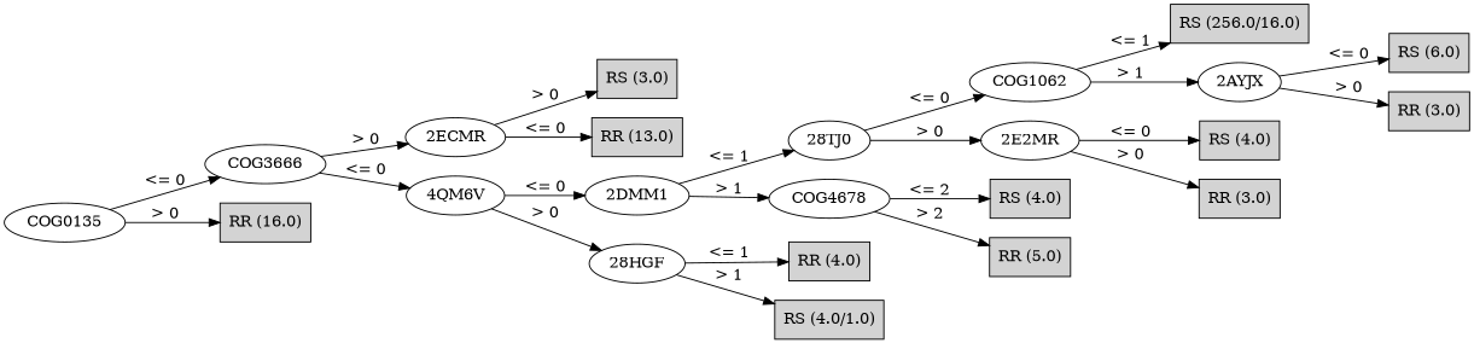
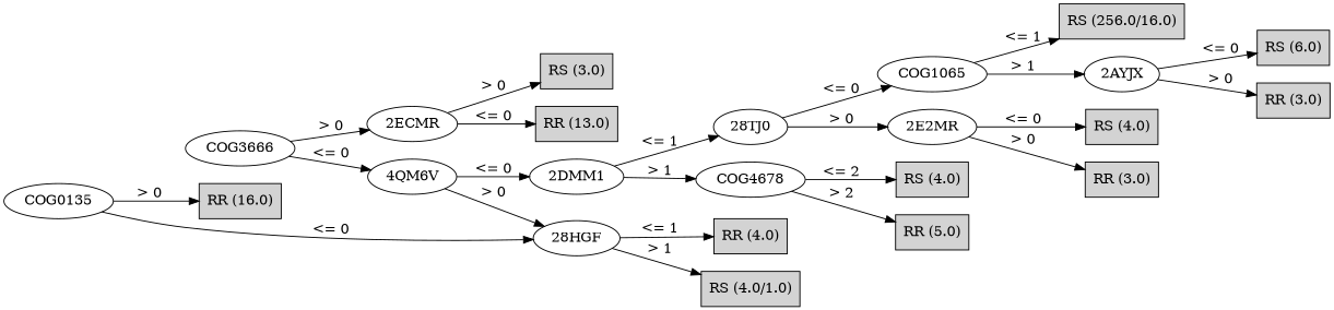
  digraph {
    rankdir=LR
    node [shape=box style=filled]
    n1 [label=COG0135 shape="" style=""]
    n2 [label=COG3666 shape="" style=""]
    n3 [label="RR (16.0)"]
    n4 [label="4QM6V" shape="" style=""]
    n5 [label="2ECMR" shape="" style=""]
    n6 [label="2DMM1" shape="" style=""]
    n7 [label="28HGF" shape="" style=""]
    n8 [label="RR (13.0)"]
    n9 [label="RS (3.0)"]
    n10 [label="28TJ0" shape="" style=""]
    n11 [label=COG4678 shape="" style=""]
    n12 [label="RR (4.0)"]
    n13 [label="RS (4.0/1.0)"]
-   n14 [label=COG1062 shape="" style=""]
+   n14 [label=COG1065 shape="" style=""]
    n15 [label="2E2MR" shape="" style=""]
    n16 [label="RS (4.0)"]
    n17 [label="RR (5.0)"]
    n18 [label="RS (256.0/16.0)"]
    n19 [label="2AYJX" shape="" style=""]
    n20 [label="RS (4.0)"]
    n21 [label="RR (3.0)"]
    n22 [label="RS (6.0)"]
    n23 [label="RR (3.0)"]
-   n1 -> n2 [label="<= 0"]
+   n1 -> n7 [label="<= 0"]
    n1 -> n3 [label="> 0"]
    n2 -> n4 [label="<= 0"]
    n2 -> n5 [label="> 0"]
    n4 -> n6 [label="<= 0"]
    n4 -> n7 [label="> 0"]
    n5 -> n8 [label="<= 0"]
    n5 -> n9 [label="> 0"]
    n6 -> n10 [label="<= 1"]
    n6 -> n11 [label="> 1"]
    n7 -> n12 [label="<= 1"]
    n7 -> n13 [label="> 1"]
    n10 -> n14 [label="<= 0"]
    n10 -> n15 [label="> 0"]
    n11 -> n16 [label="<= 2"]
    n11 -> n17 [label="> 2"]
    n14 -> n18 [label="<= 1"]
    n14 -> n19 [label="> 1"]
    n15 -> n20 [label="<= 0"]
    n15 -> n21 [label="> 0"]
    n19 -> n22 [label="<= 0"]
    n19 -> n23 [label="> 0"]
  }
